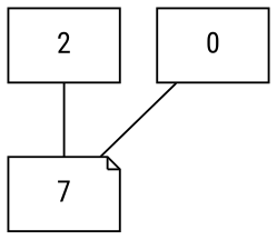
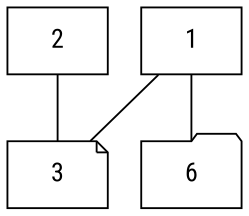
  graph {
    fontname="Roboto Condensed"
    node [fontname="Roboto Condensed" shape=box]
    edge [fontname="Roboto Condensed"]
-   n1 [label=0]
-   n2 [label=7 shape=note]
+   n1 [label=1]
+   n2 [label=3 shape=note]
+   n3 [label=6 shape=folder]
    n4 [label=2]
    n1 -- n2
+   n1 -- n3
    n4 -- n2
  }
